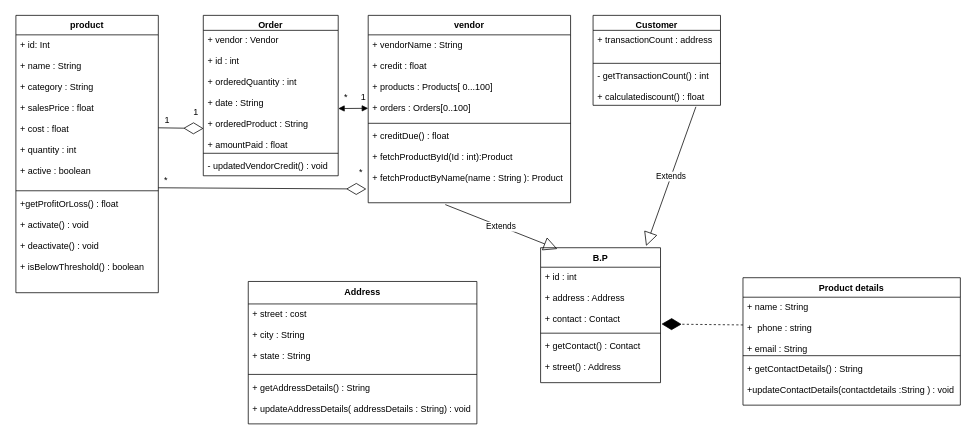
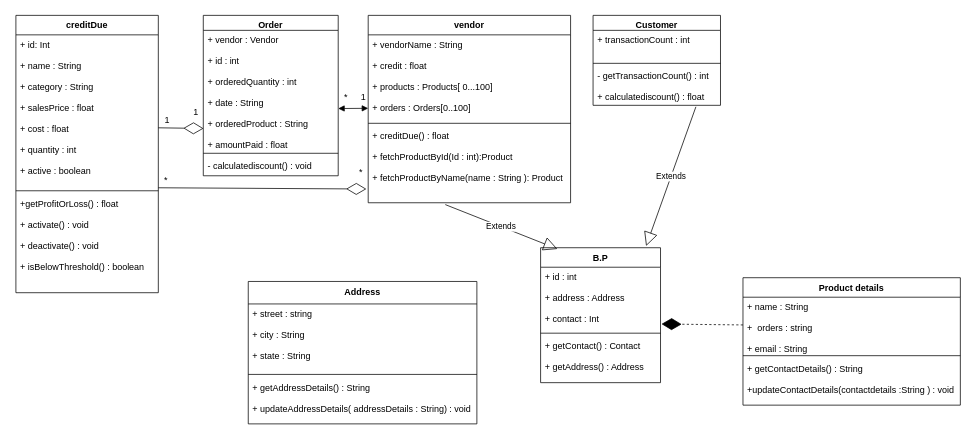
  <mxCell id="0" />
  <mxCell id="1" parent="0" />
- <mxCell id="2" value="product" style="swimlane;fontStyle=1;align=center;verticalAlign=top;childLayout=stackLayout;horizontal=1;startSize=26;horizontalStack=0;resizeParent=1;resizeParentMax=0;resizeLast=0;collapsible=1;marginBottom=0;" parent="1" vertex="1"><mxGeometry x="20" y="20" width="190" height="370" as="geometry" /></mxCell>
+ <mxCell id="2" value="creditDue" style="swimlane;fontStyle=1;align=center;verticalAlign=top;childLayout=stackLayout;horizontal=1;startSize=26;horizontalStack=0;resizeParent=1;resizeParentMax=0;resizeLast=0;collapsible=1;marginBottom=0;" parent="1" vertex="1"><mxGeometry x="20" y="20" width="190" height="370" as="geometry" /></mxCell>
  <mxCell id="3" value="+ id: Int&#10;&#10;+ name : String&#10;&#10;+ category : String&#10;&#10;+ salesPrice : float&#10;&#10;+ cost : float&#10;&#10;+ quantity : int&#10;&#10;+ active : boolean&#10;&#10;&#10;&#10;" style="text;strokeColor=none;fillColor=none;align=left;verticalAlign=top;spacingLeft=4;spacingRight=4;overflow=hidden;rotatable=0;points=[[0,0.5],[1,0.5]];portConstraint=eastwest;" parent="2" vertex="1"><mxGeometry y="26" width="190" height="204" as="geometry" /></mxCell>
  <mxCell id="4" value="" style="line;strokeWidth=1;fillColor=none;align=left;verticalAlign=middle;spacingTop=-1;spacingLeft=3;spacingRight=3;rotatable=0;labelPosition=right;points=[];portConstraint=eastwest;" parent="2" vertex="1"><mxGeometry y="230" width="190" height="8" as="geometry" /></mxCell>
  <mxCell id="5" value="+getProfitOrLoss() : float&#10;&#10;+ activate() : void&#10;&#10;+ deactivate() : void&#10;&#10;+ isBelowThreshold() : boolean" style="text;strokeColor=none;fillColor=none;align=left;verticalAlign=top;spacingLeft=4;spacingRight=4;overflow=hidden;rotatable=0;points=[[0,0.5],[1,0.5]];portConstraint=eastwest;" parent="2" vertex="1"><mxGeometry y="238" width="190" height="132" as="geometry" /></mxCell>
  <mxCell id="6" value="vendor" style="swimlane;fontStyle=1;align=center;verticalAlign=top;childLayout=stackLayout;horizontal=1;startSize=26;horizontalStack=0;resizeParent=1;resizeParentMax=0;resizeLast=0;collapsible=1;marginBottom=0;" parent="1" vertex="1"><mxGeometry x="490" y="20" width="270" height="250" as="geometry" /></mxCell>
  <mxCell id="7" value="+ vendorName : String&#10;&#10;+ credit : float&#10;&#10;+ products : Products[ 0...100]&#10;&#10;+ orders : Orders[0..100]" style="text;strokeColor=none;fillColor=none;align=left;verticalAlign=top;spacingLeft=4;spacingRight=4;overflow=hidden;rotatable=0;points=[[0,0.5],[1,0.5]];portConstraint=eastwest;" parent="6" vertex="1"><mxGeometry y="26" width="270" height="114" as="geometry" /></mxCell>
  <mxCell id="8" value="" style="endArrow=block;startArrow=block;endFill=1;startFill=1;html=1;" parent="6" edge="1"><mxGeometry width="160" relative="1" as="geometry"><mxPoint x="-40" y="124.29" as="sourcePoint" /><mxPoint y="124" as="targetPoint" /></mxGeometry></mxCell>
  <mxCell id="9" value="" style="line;strokeWidth=1;fillColor=none;align=left;verticalAlign=middle;spacingTop=-1;spacingLeft=3;spacingRight=3;rotatable=0;labelPosition=right;points=[];portConstraint=eastwest;" parent="6" vertex="1"><mxGeometry y="140" width="270" height="8" as="geometry" /></mxCell>
  <mxCell id="10" value="+ creditDue() : float&#10;&#10;+ fetchProductById(Id : int):Product&#10;&#10;+ fetchProductByName(name : String ): Product&#10;&#10;" style="text;strokeColor=none;fillColor=none;align=left;verticalAlign=top;spacingLeft=4;spacingRight=4;overflow=hidden;rotatable=0;points=[[0,0.5],[1,0.5]];portConstraint=eastwest;" parent="6" vertex="1"><mxGeometry y="148" width="270" height="102" as="geometry" /></mxCell>
  <mxCell id="11" value="Address" style="swimlane;fontStyle=1;align=center;verticalAlign=top;childLayout=stackLayout;horizontal=1;startSize=30;horizontalStack=0;resizeParent=1;resizeParentMax=0;resizeLast=0;collapsible=1;marginBottom=0;" parent="1" vertex="1"><mxGeometry x="330" y="375" width="305" height="190" as="geometry" /></mxCell>
- <mxCell id="12" value="+ street : cost&#10;&#10;+ city : String&#10;&#10;+ state : String&#10;" style="text;strokeColor=none;fillColor=none;align=left;verticalAlign=top;spacingLeft=4;spacingRight=4;overflow=hidden;rotatable=0;points=[[0,0.5],[1,0.5]];portConstraint=eastwest;" parent="11" vertex="1"><mxGeometry y="30" width="305" height="90" as="geometry" /></mxCell>
+ <mxCell id="12" value="+ street : string&#10;&#10;+ city : String&#10;&#10;+ state : String&#10;" style="text;strokeColor=none;fillColor=none;align=left;verticalAlign=top;spacingLeft=4;spacingRight=4;overflow=hidden;rotatable=0;points=[[0,0.5],[1,0.5]];portConstraint=eastwest;" parent="11" vertex="1"><mxGeometry y="30" width="305" height="90" as="geometry" /></mxCell>
  <mxCell id="13" value="" style="line;strokeWidth=1;fillColor=none;align=left;verticalAlign=middle;spacingTop=-1;spacingLeft=3;spacingRight=3;rotatable=0;labelPosition=right;points=[];portConstraint=eastwest;" parent="11" vertex="1"><mxGeometry y="120" width="305" height="8" as="geometry" /></mxCell>
  <mxCell id="14" value="+ getAddressDetails() : String&#10;&#10;+ updateAddressDetails( addressDetails : String) : void&#10;" style="text;strokeColor=none;fillColor=none;align=left;verticalAlign=top;spacingLeft=4;spacingRight=4;overflow=hidden;rotatable=0;points=[[0,0.5],[1,0.5]];portConstraint=eastwest;" parent="11" vertex="1"><mxGeometry y="128" width="305" height="62" as="geometry" /></mxCell>
  <mxCell id="15" value="B.P" style="swimlane;fontStyle=1;align=center;verticalAlign=top;childLayout=stackLayout;horizontal=1;startSize=26;horizontalStack=0;resizeParent=1;resizeParentMax=0;resizeLast=0;collapsible=1;marginBottom=0;" parent="1" vertex="1"><mxGeometry x="720" y="330" width="160" height="180" as="geometry" /></mxCell>
- <mxCell id="16" value="+ id : int&#10;&#10;+ address : Address&#10;&#10;+ contact : Contact" style="text;strokeColor=none;fillColor=none;align=left;verticalAlign=top;spacingLeft=4;spacingRight=4;overflow=hidden;rotatable=0;points=[[0,0.5],[1,0.5]];portConstraint=eastwest;" parent="15" vertex="1"><mxGeometry y="26" width="160" height="84" as="geometry" /></mxCell>
+ <mxCell id="16" value="+ id : int&#10;&#10;+ address : Address&#10;&#10;+ contact : Int" style="text;strokeColor=none;fillColor=none;align=left;verticalAlign=top;spacingLeft=4;spacingRight=4;overflow=hidden;rotatable=0;points=[[0,0.5],[1,0.5]];portConstraint=eastwest;" parent="15" vertex="1"><mxGeometry y="26" width="160" height="84" as="geometry" /></mxCell>
  <mxCell id="17" value="" style="line;strokeWidth=1;fillColor=none;align=left;verticalAlign=middle;spacingTop=-1;spacingLeft=3;spacingRight=3;rotatable=0;labelPosition=right;points=[];portConstraint=eastwest;" parent="15" vertex="1"><mxGeometry y="110" width="160" height="8" as="geometry" /></mxCell>
- <mxCell id="18" value="+ getContact() : Contact&#10;&#10;+ street() : Address" style="text;strokeColor=none;fillColor=none;align=left;verticalAlign=top;spacingLeft=4;spacingRight=4;overflow=hidden;rotatable=0;points=[[0,0.5],[1,0.5]];portConstraint=eastwest;" parent="15" vertex="1"><mxGeometry y="118" width="160" height="62" as="geometry" /></mxCell>
+ <mxCell id="18" value="+ getContact() : Contact&#10;&#10;+ getAddress() : Address" style="text;strokeColor=none;fillColor=none;align=left;verticalAlign=top;spacingLeft=4;spacingRight=4;overflow=hidden;rotatable=0;points=[[0,0.5],[1,0.5]];portConstraint=eastwest;" parent="15" vertex="1"><mxGeometry y="118" width="160" height="62" as="geometry" /></mxCell>
  <mxCell id="19" value="Customer" style="swimlane;fontStyle=1;align=center;verticalAlign=top;childLayout=stackLayout;horizontal=1;startSize=20;horizontalStack=0;resizeParent=1;resizeParentMax=0;resizeLast=0;collapsible=1;marginBottom=0;" parent="1" vertex="1"><mxGeometry x="790" y="20" width="170" height="120" as="geometry" /></mxCell>
- <mxCell id="20" value="+ transactionCount : address" style="text;strokeColor=none;fillColor=none;align=left;verticalAlign=top;spacingLeft=4;spacingRight=4;overflow=hidden;rotatable=0;points=[[0,0.5],[1,0.5]];portConstraint=eastwest;" parent="19" vertex="1"><mxGeometry y="20" width="170" height="40" as="geometry" /></mxCell>
+ <mxCell id="20" value="+ transactionCount : int" style="text;strokeColor=none;fillColor=none;align=left;verticalAlign=top;spacingLeft=4;spacingRight=4;overflow=hidden;rotatable=0;points=[[0,0.5],[1,0.5]];portConstraint=eastwest;" parent="19" vertex="1"><mxGeometry y="20" width="170" height="40" as="geometry" /></mxCell>
  <mxCell id="21" value="" style="line;strokeWidth=1;fillColor=none;align=left;verticalAlign=middle;spacingTop=-1;spacingLeft=3;spacingRight=3;rotatable=0;labelPosition=right;points=[];portConstraint=eastwest;" parent="19" vertex="1"><mxGeometry y="60" width="170" height="8" as="geometry" /></mxCell>
  <mxCell id="22" value="- getTransactionCount() : int&#10;&#10;+ calculatediscount() : float&#10;&#10;" style="text;strokeColor=none;fillColor=none;align=left;verticalAlign=top;spacingLeft=4;spacingRight=4;overflow=hidden;rotatable=0;points=[[0,0.5],[1,0.5]];portConstraint=eastwest;" parent="19" vertex="1"><mxGeometry y="68" width="170" height="52" as="geometry" /></mxCell>
  <mxCell id="23" value="Order" style="swimlane;fontStyle=1;align=center;verticalAlign=top;childLayout=stackLayout;horizontal=1;startSize=20;horizontalStack=0;resizeParent=1;resizeParentMax=0;resizeLast=0;collapsible=1;marginBottom=0;" parent="1" vertex="1"><mxGeometry x="270" y="20" width="180" height="214" as="geometry" /></mxCell>
  <mxCell id="24" value="+ vendor : Vendor&#10;&#10;+ id : int&#10;&#10;+ orderedQuantity : int&#10;&#10;+ date : String&#10;&#10;+ orderedProduct : String&#10;&#10;+ amountPaid : float" style="text;strokeColor=none;fillColor=none;align=left;verticalAlign=top;spacingLeft=4;spacingRight=4;overflow=hidden;rotatable=0;points=[[0,0.5],[1,0.5]];portConstraint=eastwest;" parent="23" vertex="1"><mxGeometry y="20" width="180" height="160" as="geometry" /></mxCell>
  <mxCell id="25" value="" style="line;strokeWidth=1;fillColor=none;align=left;verticalAlign=middle;spacingTop=-1;spacingLeft=3;spacingRight=3;rotatable=0;labelPosition=right;points=[];portConstraint=eastwest;" parent="23" vertex="1"><mxGeometry y="180" width="180" height="8" as="geometry" /></mxCell>
- <mxCell id="26" value="- updatedVendorCredit() : void" style="text;strokeColor=none;fillColor=none;align=left;verticalAlign=top;spacingLeft=4;spacingRight=4;overflow=hidden;rotatable=0;points=[[0,0.5],[1,0.5]];portConstraint=eastwest;" parent="23" vertex="1"><mxGeometry y="188" width="180" height="26" as="geometry" /></mxCell>
+ <mxCell id="26" value="- calculatediscount() : void" style="text;strokeColor=none;fillColor=none;align=left;verticalAlign=top;spacingLeft=4;spacingRight=4;overflow=hidden;rotatable=0;points=[[0,0.5],[1,0.5]];portConstraint=eastwest;" parent="23" vertex="1"><mxGeometry y="188" width="180" height="26" as="geometry" /></mxCell>
  <mxCell id="27" value="Product details" style="swimlane;fontStyle=1;align=center;verticalAlign=top;childLayout=stackLayout;horizontal=1;startSize=26;horizontalStack=0;resizeParent=1;resizeParentMax=0;resizeLast=0;collapsible=1;marginBottom=0;" parent="1" vertex="1"><mxGeometry x="990" y="370" width="290" height="170" as="geometry" /></mxCell>
- <mxCell id="28" value="+ name : String&#10;&#10;+  phone : string&#10;&#10;+ email : String" style="text;strokeColor=none;fillColor=none;align=left;verticalAlign=top;spacingLeft=4;spacingRight=4;overflow=hidden;rotatable=0;points=[[0,0.5],[1,0.5]];portConstraint=eastwest;" parent="27" vertex="1"><mxGeometry y="26" width="290" height="74" as="geometry" /></mxCell>
+ <mxCell id="28" value="+ name : String&#10;&#10;+  orders : string&#10;&#10;+ email : String" style="text;strokeColor=none;fillColor=none;align=left;verticalAlign=top;spacingLeft=4;spacingRight=4;overflow=hidden;rotatable=0;points=[[0,0.5],[1,0.5]];portConstraint=eastwest;" parent="27" vertex="1"><mxGeometry y="26" width="290" height="74" as="geometry" /></mxCell>
  <mxCell id="29" value="" style="line;strokeWidth=1;fillColor=none;align=left;verticalAlign=middle;spacingTop=-1;spacingLeft=3;spacingRight=3;rotatable=0;labelPosition=right;points=[];portConstraint=eastwest;" parent="27" vertex="1"><mxGeometry y="100" width="290" height="8" as="geometry" /></mxCell>
  <mxCell id="30" value="+ getContactDetails() : String&#10;&#10;+updateContactDetails(contactdetails :String ) : void" style="text;strokeColor=none;fillColor=none;align=left;verticalAlign=top;spacingLeft=4;spacingRight=4;overflow=hidden;rotatable=0;points=[[0,0.5],[1,0.5]];portConstraint=eastwest;" parent="27" vertex="1"><mxGeometry y="108" width="290" height="62" as="geometry" /></mxCell>
  <mxCell id="31" value="" style="endArrow=diamondThin;endFill=0;endSize=24;html=1;entryX=-0.009;entryY=0.82;entryDx=0;entryDy=0;entryPerimeter=0;" parent="1" target="10" edge="1"><mxGeometry width="160" relative="1" as="geometry"><mxPoint x="210" y="250" as="sourcePoint" /><mxPoint x="370" y="250" as="targetPoint" /><Array as="points" /></mxGeometry></mxCell>
  <mxCell id="32" value="" style="endArrow=diamondThin;endFill=0;endSize=24;html=1;entryX=0.002;entryY=0.818;entryDx=0;entryDy=0;entryPerimeter=0;" parent="1" target="24" edge="1"><mxGeometry width="160" relative="1" as="geometry"><mxPoint x="210" y="170" as="sourcePoint" /><mxPoint x="370" y="170" as="targetPoint" /></mxGeometry></mxCell>
  <mxCell id="33" value="Extends" style="endArrow=block;endSize=16;endFill=0;html=1;exitX=0.381;exitY=1.024;exitDx=0;exitDy=0;exitPerimeter=0;entryX=0.14;entryY=0.009;entryDx=0;entryDy=0;entryPerimeter=0;" parent="1" source="10" target="15" edge="1"><mxGeometry width="160" relative="1" as="geometry"><mxPoint x="560" y="390" as="sourcePoint" /><mxPoint x="720" y="390" as="targetPoint" /></mxGeometry></mxCell>
  <mxCell id="34" value="Extends" style="endArrow=block;endSize=16;endFill=0;html=1;exitX=0.807;exitY=1.038;exitDx=0;exitDy=0;exitPerimeter=0;entryX=0.88;entryY=-0.013;entryDx=0;entryDy=0;entryPerimeter=0;" parent="1" source="22" target="15" edge="1"><mxGeometry width="160" relative="1" as="geometry"><mxPoint x="910" y="290" as="sourcePoint" /><mxPoint x="1070" y="290" as="targetPoint" /></mxGeometry></mxCell>
  <mxCell id="35" value="" style="endArrow=diamondThin;endFill=1;endSize=24;html=1;exitX=0;exitY=0.5;exitDx=0;exitDy=0;entryX=1.008;entryY=0.902;entryDx=0;entryDy=0;entryPerimeter=0;dashed=1;" parent="1" source="28" target="16" edge="1"><mxGeometry width="160" relative="1" as="geometry"><mxPoint x="820" y="419.71" as="sourcePoint" /><mxPoint x="980" y="419.71" as="targetPoint" /></mxGeometry></mxCell>
  <mxCell id="36" value="&amp;nbsp;1" style="text;html=1;align=center;verticalAlign=middle;resizable=0;points=[];autosize=1;strokeColor=none;fillColor=none;" parent="1" vertex="1"><mxGeometry x="205" y="150" width="30" height="20" as="geometry" /></mxCell>
  <mxCell id="37" value="1" style="text;html=1;align=center;verticalAlign=middle;resizable=0;points=[];autosize=1;strokeColor=none;fillColor=none;" parent="1" vertex="1"><mxGeometry x="250" y="140" width="20" height="20" as="geometry" /></mxCell>
  <mxCell id="38" value="*" style="text;html=1;align=center;verticalAlign=middle;resizable=0;points=[];autosize=1;strokeColor=none;fillColor=none;" parent="1" vertex="1"><mxGeometry x="210" y="230" width="20" height="20" as="geometry" /></mxCell>
  <mxCell id="39" value="*" style="text;html=1;align=center;verticalAlign=middle;resizable=0;points=[];autosize=1;strokeColor=none;fillColor=none;" parent="1" vertex="1"><mxGeometry x="470" y="220" width="20" height="20" as="geometry" /></mxCell>
  <mxCell id="40" value="*" style="text;html=1;align=center;verticalAlign=middle;resizable=0;points=[];autosize=1;strokeColor=none;fillColor=none;" parent="1" vertex="1"><mxGeometry x="450" y="120" width="20" height="20" as="geometry" /></mxCell>
  <mxCell id="41" value="&amp;nbsp; 1" style="text;html=1;align=center;verticalAlign=middle;resizable=0;points=[];autosize=1;strokeColor=none;fillColor=none;" parent="1" vertex="1"><mxGeometry x="465" y="120" width="30" height="20" as="geometry" /></mxCell>
